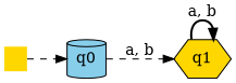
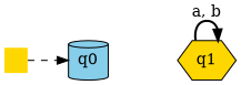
  strict digraph {
    rankdir=LR
    node [style=filled fillcolor=gold]
    edge [style=dashed]
    n1 [height=0 label=" " shape=none width=0]
    q0 [height=0.5 shape=cylinder width=0.5 fillcolor=skyblue]
    q1 [height=0.5 shape=hexagon width=0.5]
    n1 -> q0
-   q0 -> q1 [label="a, b"]
    q1 -> q1 [label="a, b" style=bold]
  }
